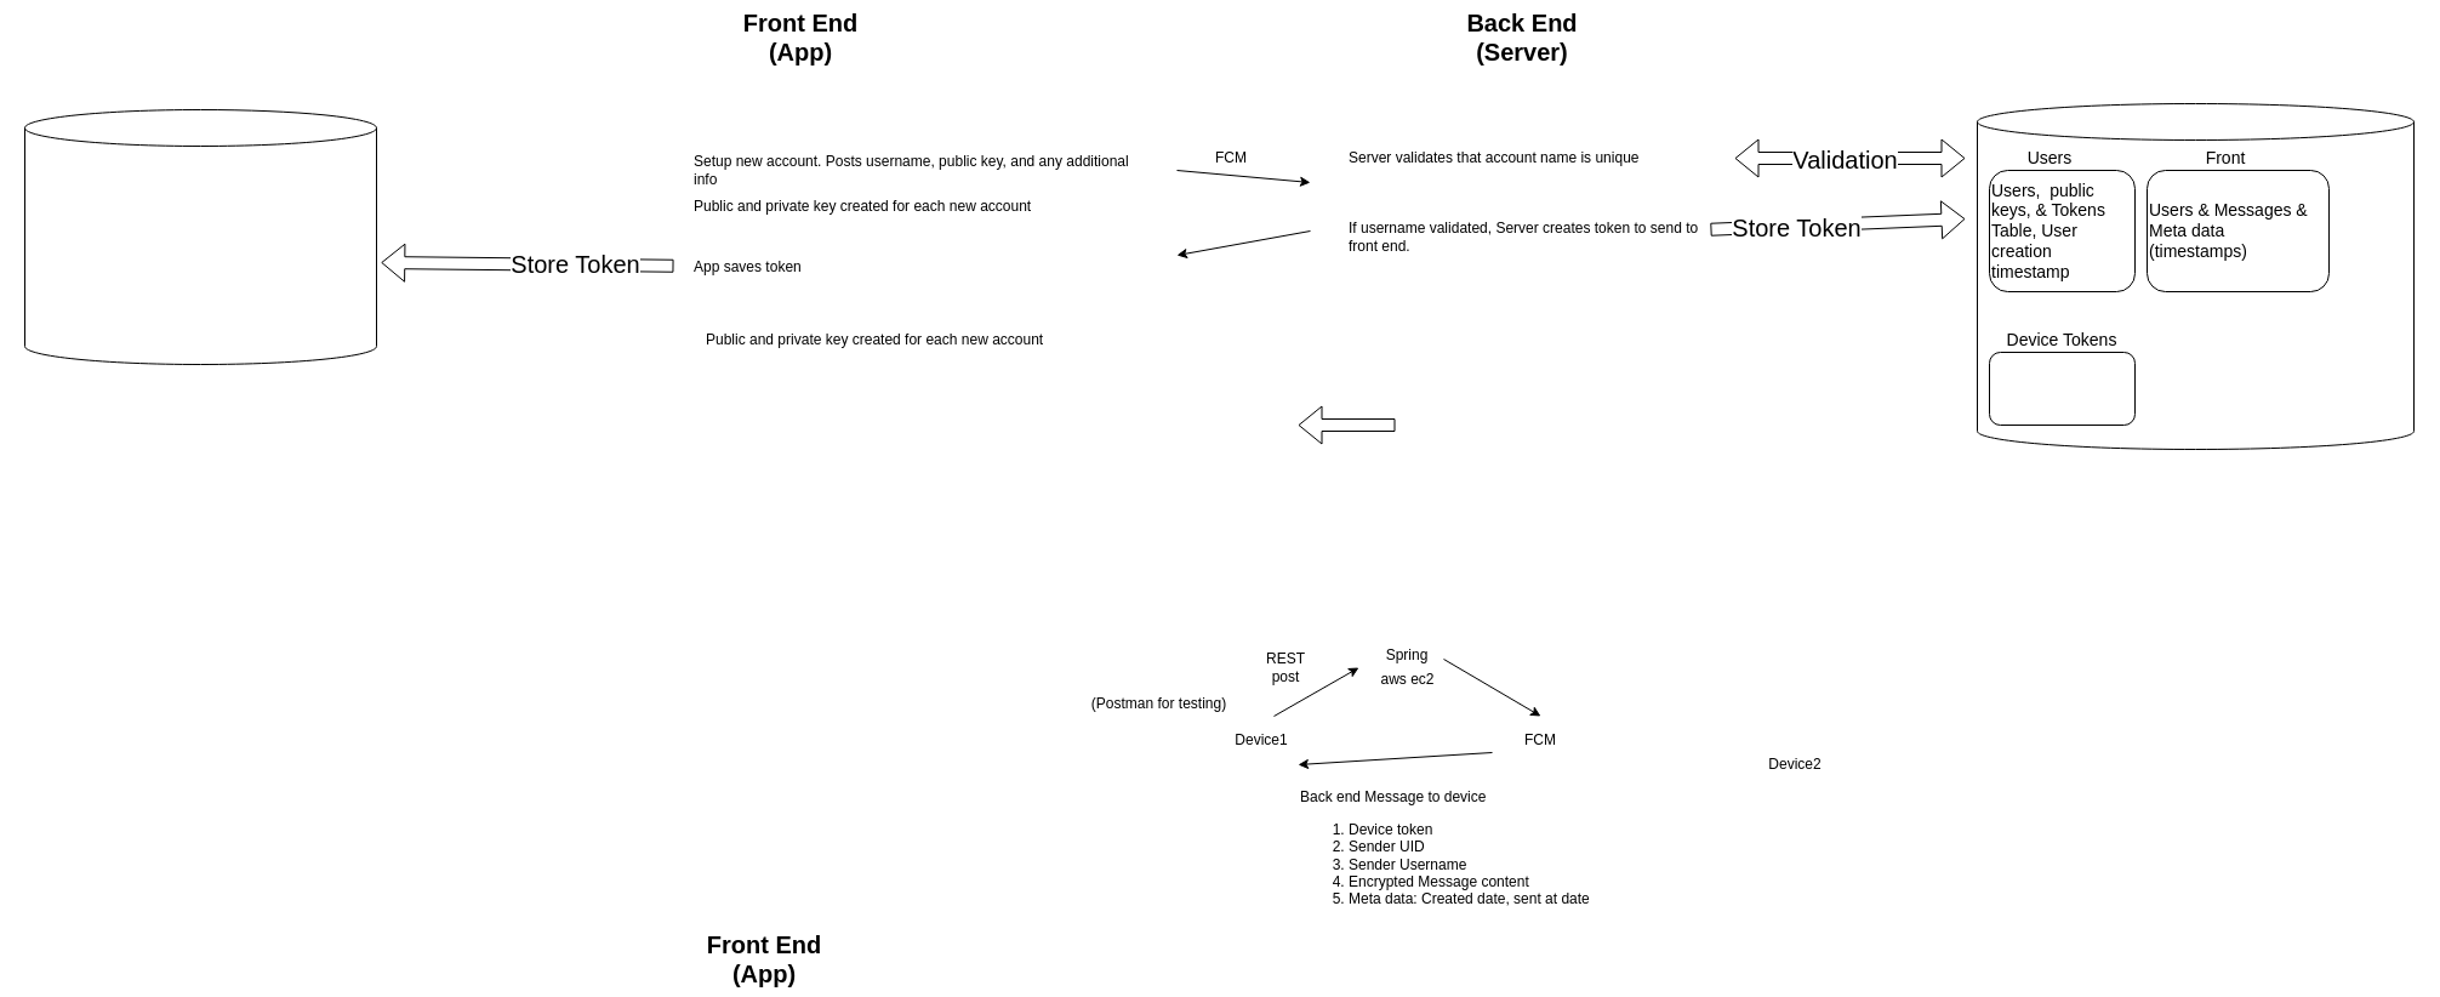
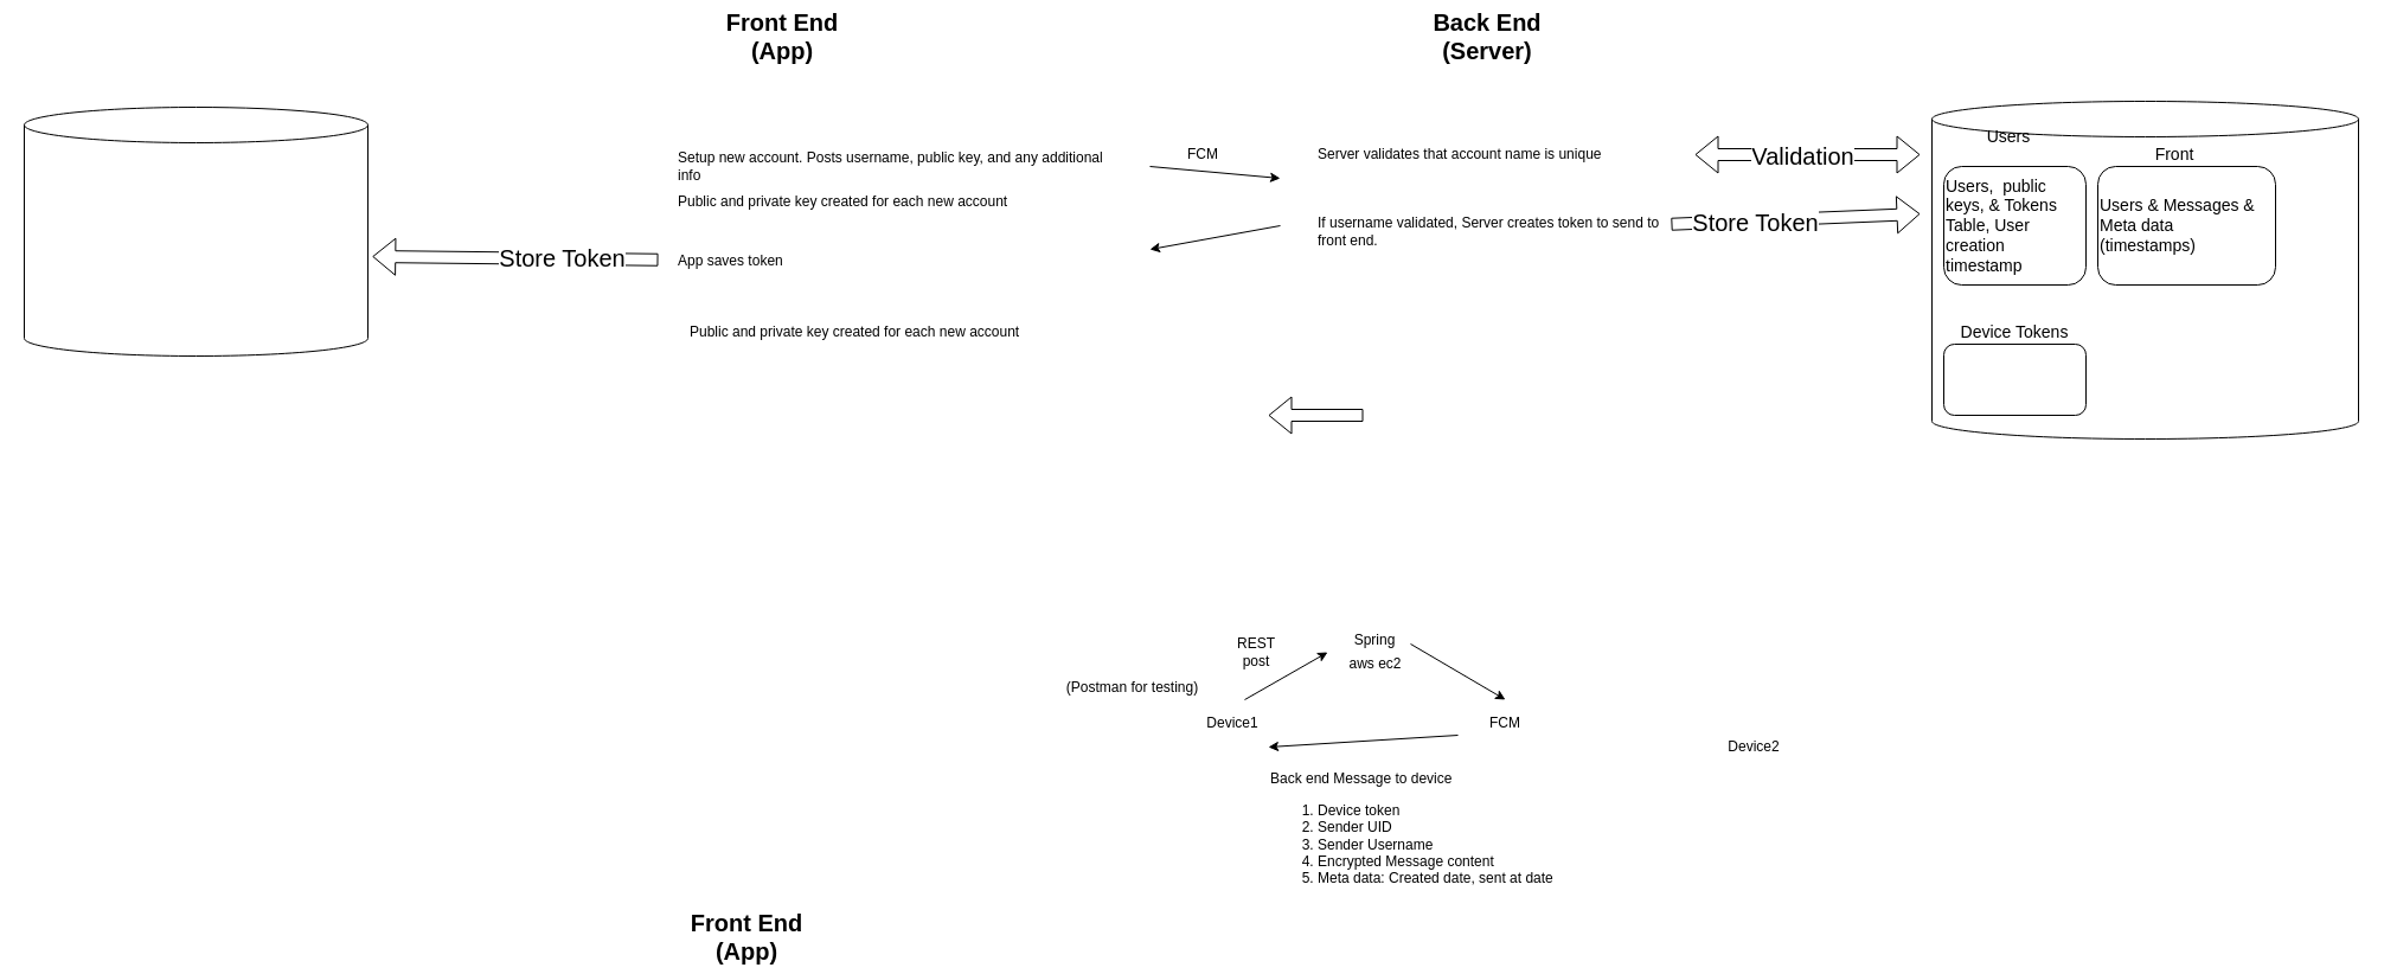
  <mxCell id="0" />
  <mxCell id="1" parent="0" />
  <mxCell id="2" value="Front End (App)" style="text;html=1;strokeColor=none;fillColor=none;align=center;verticalAlign=middle;whiteSpace=wrap;rounded=0;fontSize=20;fontStyle=1" parent="1" vertex="1"><mxGeometry x="610" y="20" width="100" height="20" as="geometry" /></mxCell>
  <mxCell id="3" value="Back End (Server)" style="text;html=1;strokeColor=none;fillColor=none;align=center;verticalAlign=middle;whiteSpace=wrap;rounded=0;fontSize=20;fontStyle=1" parent="1" vertex="1"><mxGeometry x="1180" y="20" width="150" height="20" as="geometry" /></mxCell>
  <mxCell id="4" value="Setup new account. Posts username, public key, and any additional info" style="text;html=1;strokeColor=none;fillColor=none;align=left;verticalAlign=middle;whiteSpace=wrap;rounded=0;" parent="1" vertex="1"><mxGeometry x="570" y="120" width="370" height="40" as="geometry" /></mxCell>
  <mxCell id="5" value="Server validates that account name is unique" style="text;html=1;strokeColor=none;fillColor=none;align=left;verticalAlign=middle;whiteSpace=wrap;rounded=0;" parent="1" vertex="1"><mxGeometry x="1110" y="120" width="300" height="20" as="geometry" /></mxCell>
  <mxCell id="6" value="Public and private key created for each new account" style="text;html=1;strokeColor=none;fillColor=none;align=left;verticalAlign=middle;whiteSpace=wrap;rounded=0;" parent="1" vertex="1"><mxGeometry x="570" y="160" width="360" height="20" as="geometry" /></mxCell>
  <mxCell id="7" value="If username validated, Server creates token to send to front end." style="text;html=1;strokeColor=none;fillColor=none;align=left;verticalAlign=middle;whiteSpace=wrap;rounded=0;" parent="1" vertex="1"><mxGeometry x="1110" y="180" width="300" height="30" as="geometry" /></mxCell>
  <mxCell id="8" value="App saves token" style="text;html=1;strokeColor=none;fillColor=none;align=left;verticalAlign=middle;whiteSpace=wrap;rounded=0;" parent="1" vertex="1"><mxGeometry x="570" y="210" width="360" height="20" as="geometry" /></mxCell>
  <mxCell id="9" value="FCM" style="text;html=1;strokeColor=none;fillColor=none;align=left;verticalAlign=middle;whiteSpace=wrap;rounded=0;" parent="1" vertex="1"><mxGeometry x="1000" y="120" width="50" height="20" as="geometry" /></mxCell>
  <mxCell id="10" value="" style="shape=cylinder3;whiteSpace=wrap;html=1;boundedLbl=1;backgroundOutline=1;size=15;fontSize=20;align=left;" parent="1" vertex="1"><mxGeometry x="1630" y="85" width="360" height="285" as="geometry" /></mxCell>
  <mxCell id="11" value="" style="shape=flexArrow;endArrow=classic;startArrow=classic;html=1;fontSize=20;" parent="1" edge="1"><mxGeometry width="50" height="50" relative="1" as="geometry"><mxPoint x="1430" y="130" as="sourcePoint" /><mxPoint x="1620" y="130" as="targetPoint" /></mxGeometry></mxCell>
  <mxCell id="12" value="Validation" style="edgeLabel;html=1;align=center;verticalAlign=middle;resizable=0;points=[];fontSize=20;" parent="11" vertex="1" connectable="0"><mxGeometry x="-0.361" y="-2" relative="1" as="geometry"><mxPoint x="29" y="-2" as="offset" /></mxGeometry></mxCell>
  <mxCell id="13" value="" style="shape=flexArrow;endArrow=classic;html=1;fontSize=20;" parent="1" source="7" edge="1"><mxGeometry width="50" height="50" relative="1" as="geometry"><mxPoint x="1480" y="190" as="sourcePoint" /><mxPoint x="1620" y="180" as="targetPoint" /></mxGeometry></mxCell>
  <mxCell id="14" value="Store Token" style="edgeLabel;html=1;align=center;verticalAlign=middle;resizable=0;points=[];fontSize=20;" parent="13" vertex="1" connectable="0"><mxGeometry x="-0.32" y="-1" relative="1" as="geometry"><mxPoint as="offset" /></mxGeometry></mxCell>
  <mxCell id="15" value="Users,&amp;nbsp; public keys, &amp;amp; Tokens Table, User creation timestamp" style="rounded=1;whiteSpace=wrap;html=1;fontSize=14;align=left;" parent="1" vertex="1"><mxGeometry x="1640" y="140" width="120" height="100" as="geometry" /></mxCell>
  <mxCell id="16" value="Users &amp;amp; Messages &amp;amp; Meta data (timestamps)&amp;nbsp;" style="rounded=1;whiteSpace=wrap;html=1;fontSize=14;align=left;" parent="1" vertex="1"><mxGeometry x="1770" y="140" width="150" height="100" as="geometry" /></mxCell>
  <mxCell id="17" value="" style="shape=cylinder3;whiteSpace=wrap;html=1;boundedLbl=1;backgroundOutline=1;size=15;fontSize=20;align=left;" parent="1" vertex="1"><mxGeometry x="20" y="90" width="290" height="210" as="geometry" /></mxCell>
  <mxCell id="18" value="" style="shape=flexArrow;endArrow=classic;html=1;fontSize=20;entryX=1.013;entryY=0.6;entryDx=0;entryDy=0;entryPerimeter=0;" parent="1" target="17" edge="1"><mxGeometry width="50" height="50" relative="1" as="geometry"><mxPoint x="555" y="218.75" as="sourcePoint" /><mxPoint x="765" y="210" as="targetPoint" /></mxGeometry></mxCell>
  <mxCell id="19" value="Store Token" style="edgeLabel;html=1;align=center;verticalAlign=middle;resizable=0;points=[];fontSize=20;" parent="18" vertex="1" connectable="0"><mxGeometry x="-0.32" y="-1" relative="1" as="geometry"><mxPoint as="offset" /></mxGeometry></mxCell>
  <mxCell id="20" value="" style="endArrow=classic;html=1;fontSize=14;" parent="1" edge="1"><mxGeometry width="50" height="50" relative="1" as="geometry"><mxPoint x="970" y="140" as="sourcePoint" /><mxPoint x="1080" y="150" as="targetPoint" /></mxGeometry></mxCell>
  <mxCell id="21" value="" style="endArrow=classic;html=1;fontSize=14;" parent="1" edge="1"><mxGeometry width="50" height="50" relative="1" as="geometry"><mxPoint x="1080" y="190" as="sourcePoint" /><mxPoint x="970" y="210" as="targetPoint" /></mxGeometry></mxCell>
  <mxCell id="22" value="Public and private key created for each new account" style="text;html=1;strokeColor=none;fillColor=none;align=left;verticalAlign=middle;whiteSpace=wrap;rounded=0;" parent="1" vertex="1"><mxGeometry x="580" y="270" width="360" height="20" as="geometry" /></mxCell>
- <mxCell id="23" value="Users" style="text;html=1;strokeColor=none;fillColor=none;align=center;verticalAlign=middle;whiteSpace=wrap;rounded=0;labelBackgroundColor=none;fontSize=14;" parent="1" vertex="1"><mxGeometry x="1670" y="120" width="40" height="20" as="geometry" /></mxCell>
+ <mxCell id="23" value="Users" style="text;html=1;strokeColor=none;fillColor=none;align=center;verticalAlign=middle;whiteSpace=wrap;rounded=0;labelBackgroundColor=none;fontSize=14;" parent="1" vertex="1"><mxGeometry x="1675" y="105" width="40" height="20" as="geometry" /></mxCell>
  <mxCell id="24" value="Front" style="text;html=1;strokeColor=none;fillColor=none;align=center;verticalAlign=middle;whiteSpace=wrap;rounded=0;labelBackgroundColor=none;fontSize=14;" parent="1" vertex="1"><mxGeometry x="1815" y="120" width="40" height="20" as="geometry" /></mxCell>
  <mxCell id="25" value="Device Tokens" style="text;html=1;strokeColor=none;fillColor=none;align=center;verticalAlign=middle;whiteSpace=wrap;rounded=0;labelBackgroundColor=none;fontSize=14;" parent="1" vertex="1"><mxGeometry x="1650" y="270" width="100" height="20" as="geometry" /></mxCell>
  <mxCell id="26" value="" style="rounded=1;whiteSpace=wrap;html=1;labelBackgroundColor=none;fontSize=14;align=center;fillColor=none;" parent="1" vertex="1"><mxGeometry x="1640" y="290" width="120" height="60" as="geometry" /></mxCell>
  <mxCell id="27" value="Front End (App)" style="text;html=1;strokeColor=none;fillColor=none;align=center;verticalAlign=middle;whiteSpace=wrap;rounded=0;fontSize=20;fontStyle=1" parent="1" vertex="1"><mxGeometry x="580" y="780" width="100" height="20" as="geometry" /></mxCell>
  <mxCell id="28" value="" style="shape=flexArrow;endArrow=classic;html=1;" parent="1" edge="1"><mxGeometry width="50" height="50" relative="1" as="geometry"><mxPoint x="1150" y="350" as="sourcePoint" /><mxPoint x="1070" y="350" as="targetPoint" /></mxGeometry></mxCell>
  <mxCell id="29" value="Back end Message to device&lt;br&gt;&lt;ol&gt;&lt;li&gt;Device token&lt;/li&gt;&lt;li&gt;Sender UID&lt;/li&gt;&lt;li&gt;Sender Username&lt;/li&gt;&lt;li&gt;Encrypted Message content&lt;/li&gt;&lt;li&gt;Meta data: Created date, sent at date&lt;/li&gt;&lt;/ol&gt;" style="text;html=1;strokeColor=none;fillColor=none;align=left;verticalAlign=middle;whiteSpace=wrap;rounded=0;" parent="1" vertex="1"><mxGeometry x="1070" y="650" width="310" height="110" as="geometry" /></mxCell>
  <mxCell id="30" value="Device1" style="text;html=1;strokeColor=none;fillColor=none;align=center;verticalAlign=middle;whiteSpace=wrap;rounded=0;" parent="1" vertex="1"><mxGeometry x="1020" y="600" width="40" height="20" as="geometry" /></mxCell>
  <mxCell id="31" value="Spring" style="text;html=1;strokeColor=none;fillColor=none;align=center;verticalAlign=middle;whiteSpace=wrap;rounded=0;" parent="1" vertex="1"><mxGeometry x="1140" y="530" width="40" height="20" as="geometry" /></mxCell>
  <mxCell id="32" value="FCM" style="text;html=1;strokeColor=none;fillColor=none;align=center;verticalAlign=middle;whiteSpace=wrap;rounded=0;" parent="1" vertex="1"><mxGeometry x="1250" y="600" width="40" height="20" as="geometry" /></mxCell>
  <mxCell id="33" value="Device2" style="text;html=1;strokeColor=none;fillColor=none;align=center;verticalAlign=middle;whiteSpace=wrap;rounded=0;" parent="1" vertex="1"><mxGeometry x="1460" y="620" width="40" height="20" as="geometry" /></mxCell>
  <mxCell id="34" value="" style="endArrow=classic;html=1;" parent="1" edge="1"><mxGeometry width="50" height="50" relative="1" as="geometry"><mxPoint x="1050" y="590" as="sourcePoint" /><mxPoint x="1120" y="550" as="targetPoint" /></mxGeometry></mxCell>
  <mxCell id="35" value="" style="endArrow=classic;html=1;" parent="1" edge="1"><mxGeometry width="50" height="50" relative="1" as="geometry"><mxPoint x="1190" y="543" as="sourcePoint" /><mxPoint x="1270" y="590" as="targetPoint" /></mxGeometry></mxCell>
  <mxCell id="36" value="REST post" style="text;html=1;strokeColor=none;fillColor=none;align=center;verticalAlign=middle;whiteSpace=wrap;rounded=0;" parent="1" vertex="1"><mxGeometry x="1040" y="540" width="40" height="20" as="geometry" /></mxCell>
  <mxCell id="37" value="" style="endArrow=classic;html=1;" parent="1" edge="1"><mxGeometry width="50" height="50" relative="1" as="geometry"><mxPoint x="1230" y="620" as="sourcePoint" /><mxPoint x="1070" y="630" as="targetPoint" /></mxGeometry></mxCell>
  <mxCell id="38" value="aws ec2" style="text;html=1;align=center;verticalAlign=middle;resizable=0;points=[];autosize=1;" vertex="1" parent="1"><mxGeometry x="1130" y="550" width="60" height="20" as="geometry" /></mxCell>
  <mxCell id="39" value="(Postman for testing)" style="text;html=1;align=center;verticalAlign=middle;resizable=0;points=[];autosize=1;" vertex="1" parent="1"><mxGeometry x="890" y="570" width="130" height="20" as="geometry" /></mxCell>
